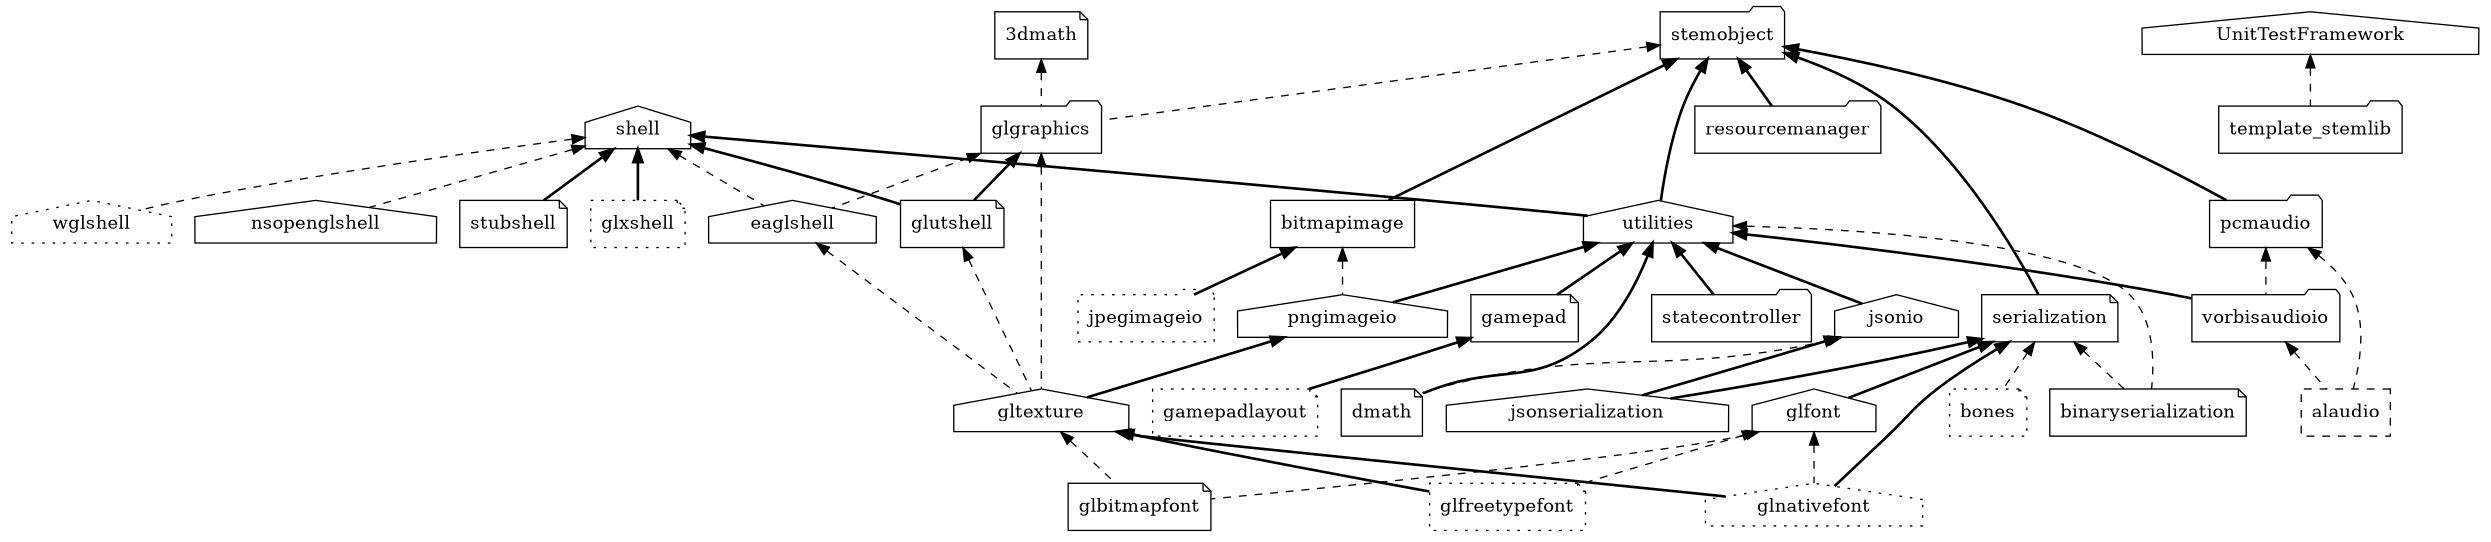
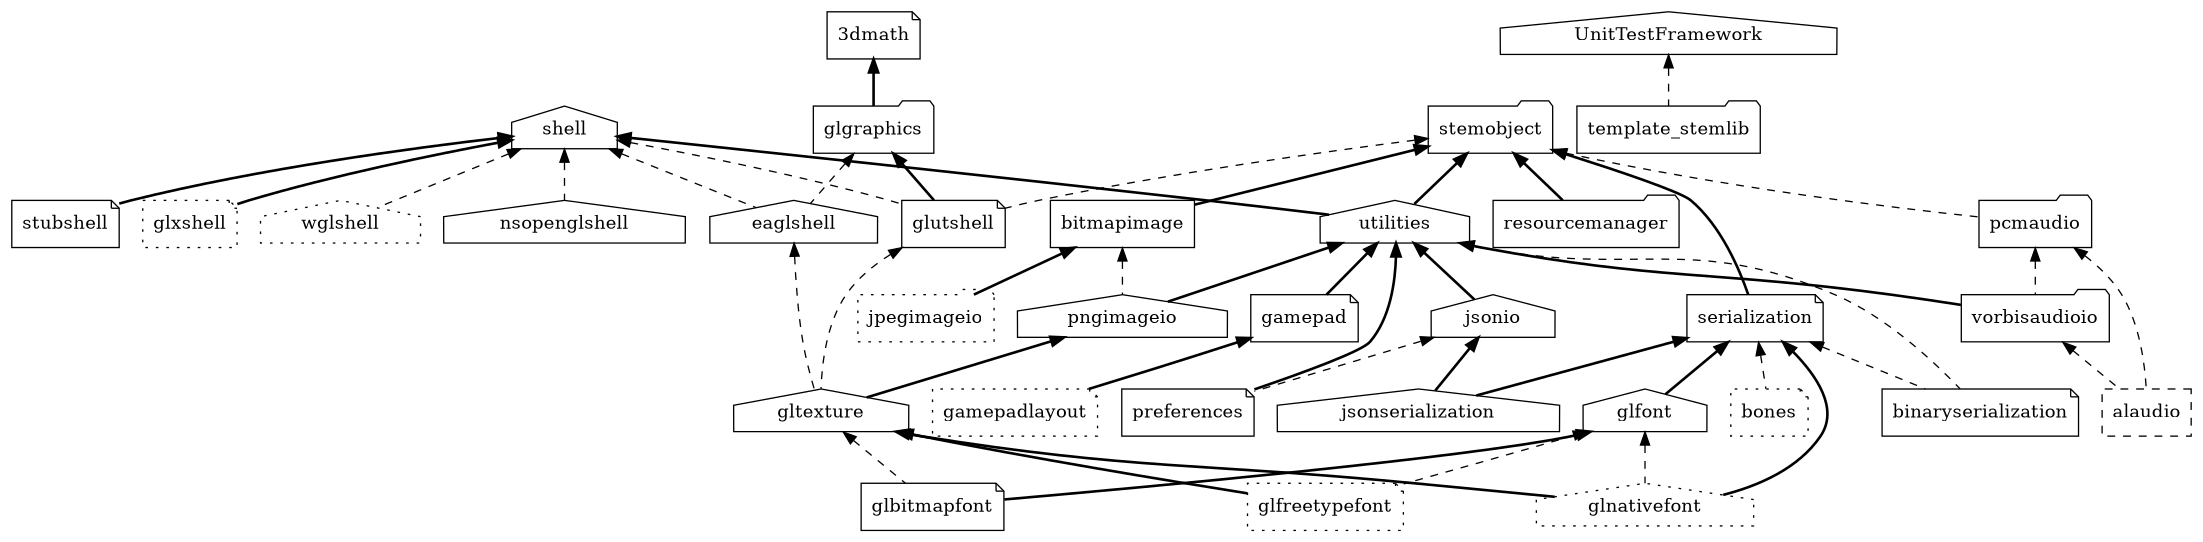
  digraph {
    rankdir=TB
    node [shape=house]
    edge [dir=back style=bold]
    alaudio [group=audio shape=box style=dashed]
    glgraphics [group=opengl shape=folder]
    gltexture [group=opengl]
    eaglshell [group=shells]
    glutshell [group=shells shape=note]
    "3dmath" [shape=note]
    glbitmapfont [group=opengl shape=note]
    glfreetypefont [group=opengl shape=note style=dotted]
    glnativefont [group=opengl style=dotted]
    serialization [group=serialization shape=note]
    glfont [group=opengl]
    jsonserialization [group=serialization]
    binaryserialization [group=serialization shape=note]
    bones [shape=note style=dotted]
    shell [group=shells]
    nsopenglshell [group=shells]
    stubshell [group=shells shape=note]
    utilities
    glxshell [group=shells shape=note style=dotted]
    wglshell [group=shells style=dotted]
-   preferences [shape=note label=dmath]
+   preferences [shape=note]
    pngimageio [group=image]
    vorbisaudioio [group=audio shape=folder]
    gamepad [shape=note]
    jsonio
-   statecontroller [shape=folder]
    gamepadlayout [shape=note style=dotted]
    stemobject [shape=folder]
    bitmapimage [group=image shape=box]
    pcmaudio [group=audio shape=folder]
    resourcemanager [shape=folder]
    jpegimageio [group=image shape=folder style=dotted]
    UnitTestFramework
    template_stemlib [shape=folder]
-   glgraphics -> gltexture [style=dashed]
    glgraphics -> eaglshell [style=dashed]
    glgraphics -> glutshell
    gltexture -> glbitmapfont [style=dashed]
    gltexture -> glfreetypefont
    gltexture -> glnativefont
    eaglshell -> gltexture [style=dashed]
    glutshell -> gltexture [style=dashed]
-   "3dmath" -> glgraphics [style=dashed]
+   "3dmath" -> glgraphics
    serialization -> glnativefont
    serialization -> glfont
    serialization -> jsonserialization
    serialization -> binaryserialization [style=dashed]
    serialization -> bones [style=dashed]
-   glfont -> glbitmapfont [style=dashed]
+   glfont -> glbitmapfont
    glfont -> glfreetypefont [style=dashed]
    glfont -> glnativefont [style=dashed]
    shell -> eaglshell [style=dashed]
-   shell -> glutshell
+   shell -> glutshell [style=dashed]
    shell -> nsopenglshell [style=dashed]
    shell -> stubshell
    shell -> utilities
    shell -> glxshell
    shell -> wglshell [style=dashed]
    utilities -> binaryserialization [style=dashed]
    utilities -> preferences
    utilities -> pngimageio
    utilities -> vorbisaudioio
    utilities -> gamepad
    utilities -> jsonio
-   utilities -> statecontroller
    pngimageio -> gltexture
    vorbisaudioio -> alaudio [style=dashed]
    gamepad -> gamepadlayout
    jsonio -> jsonserialization
    jsonio -> preferences [style=dashed]
-   stemobject -> glgraphics [style=dashed]
+   stemobject -> glutshell [style=dashed]
    stemobject -> serialization
    stemobject -> utilities
    stemobject -> bitmapimage
-   stemobject -> pcmaudio
+   stemobject -> pcmaudio [style=dashed]
    stemobject -> resourcemanager
    bitmapimage -> pngimageio [style=dashed]
    bitmapimage -> jpegimageio
    pcmaudio -> alaudio [style=dashed]
    pcmaudio -> vorbisaudioio [style=dashed]
    UnitTestFramework -> template_stemlib [style=dashed]
  }
